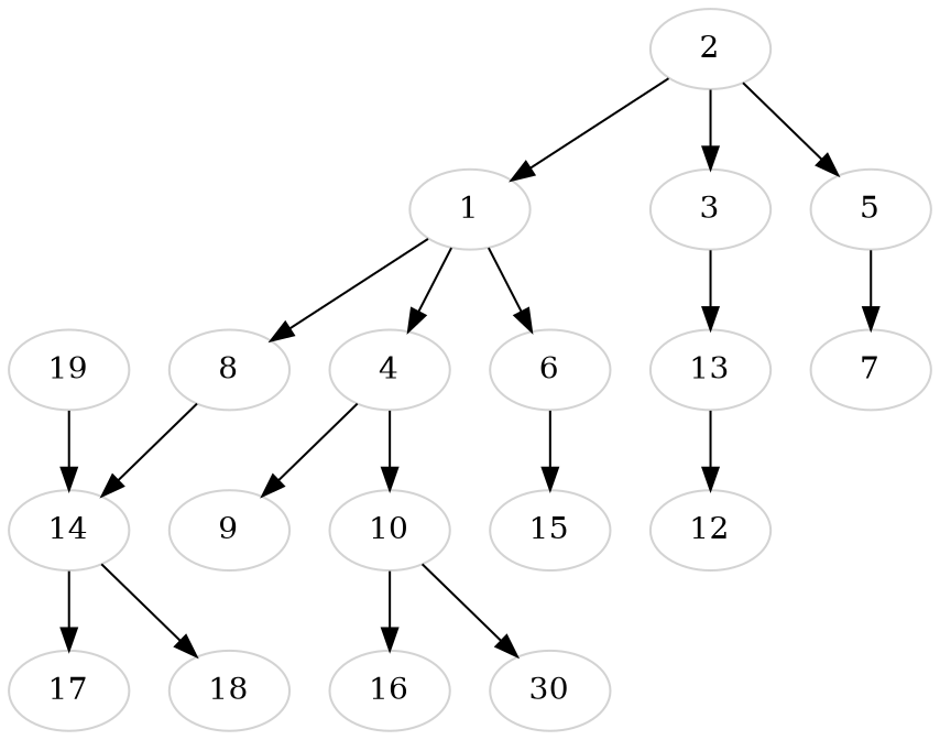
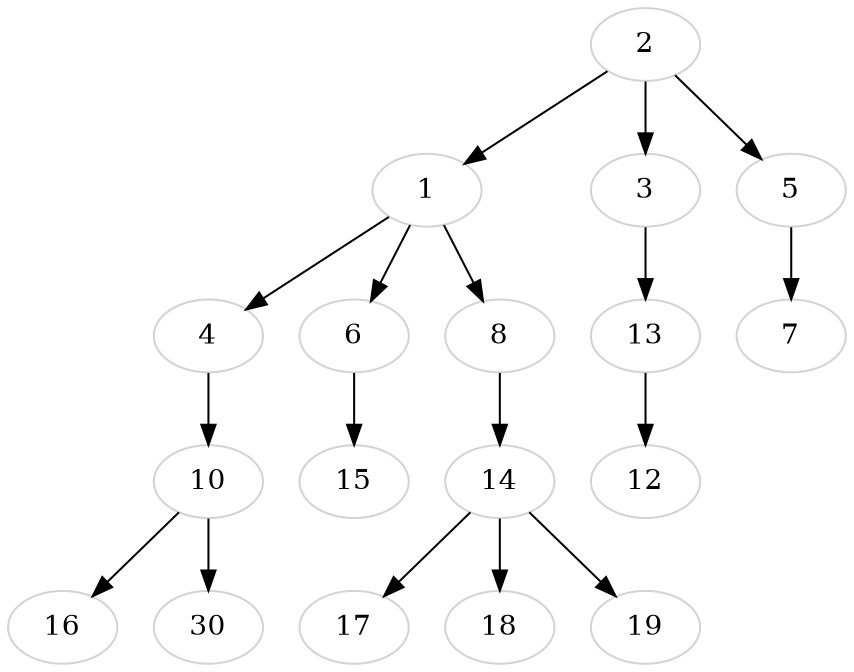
  strict digraph {
    node [color=lightgrey depth=3 node_shape=v]
    edge [color=black]
    1 [depth=0 node_shape="^"]
    4 [depth=1]
    6 [depth=1]
    8 [depth=1]
    2 [depth=1]
    3 [depth=2 node_shape="^"]
    5 [depth=2 node_shape="^"]
-   9 [Q=15 depth=2 node_shape="^"]
    10 [depth=2 node_shape="^"]
    15 [depth=2 node_shape="^"]
    14 [depth=2 node_shape="^"]
    13 [Q=5]
    7 [Q=34]
    16 [Q=14]
    n15 [Q=19 label=30]
    17 [Q=21]
    18 [Q=12]
    19 [Q=17]
    12 [Q=51]
    1 -> 4
    1 -> 6
    1 -> 8
-   4 -> 9
    4 -> 10
    6 -> 15
    8 -> 14
    2 -> 1
    2 -> 3
    2 -> 5
    3 -> 13
    5 -> 7
    10 -> 16
    10 -> n15
    14 -> 17
    14 -> 18
-   19 -> 14
+   14 -> 19
    13 -> 12
  }
